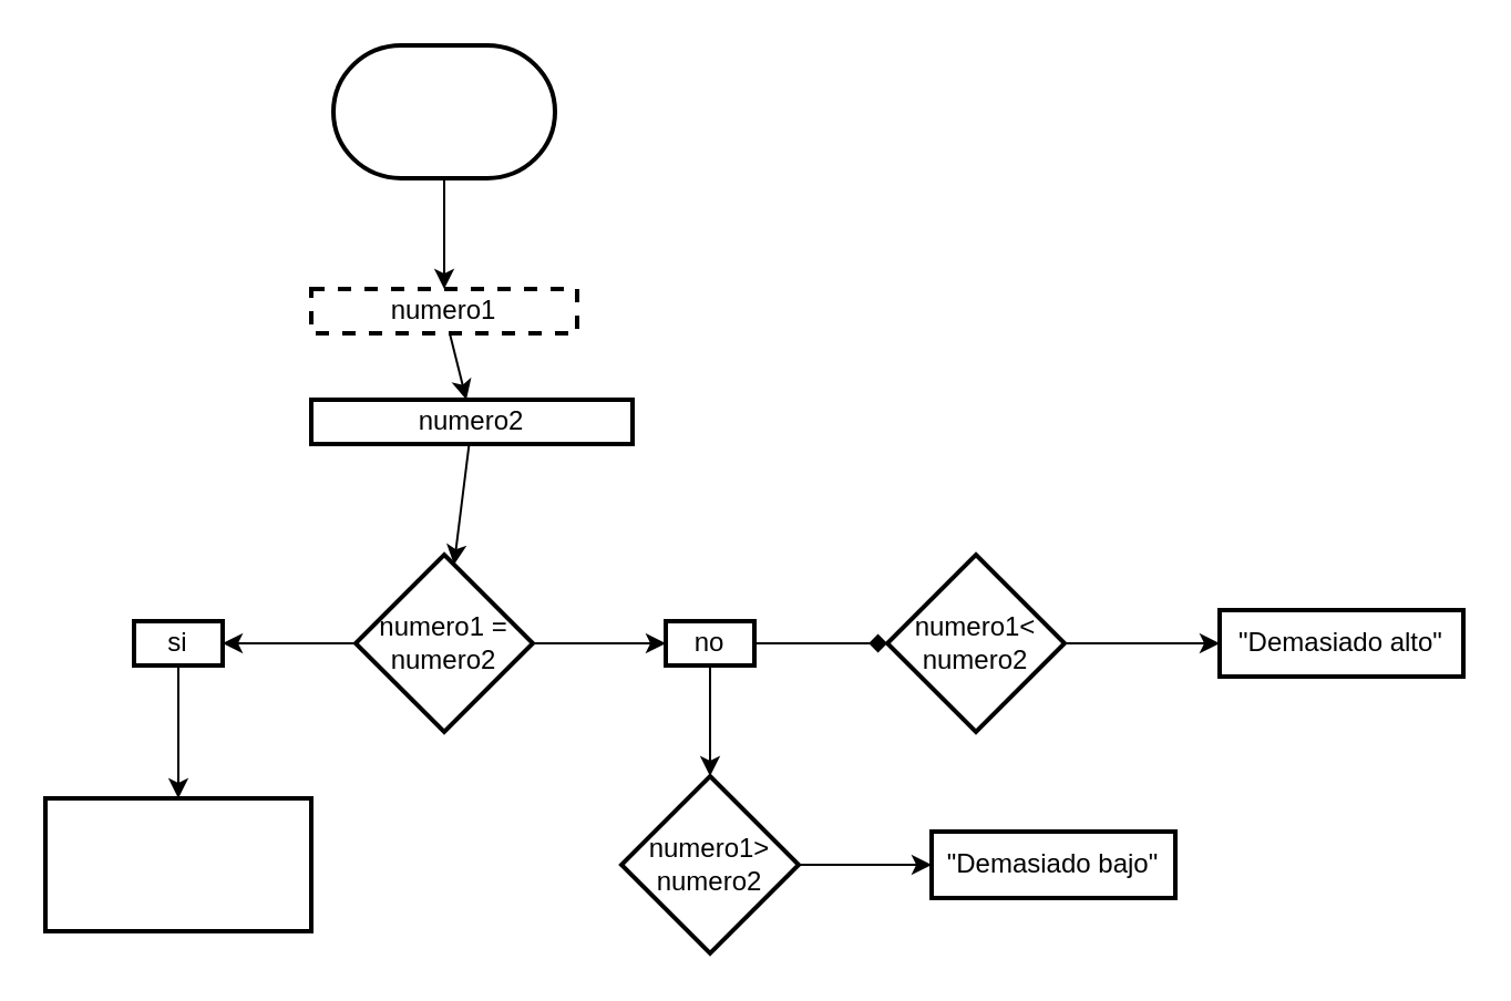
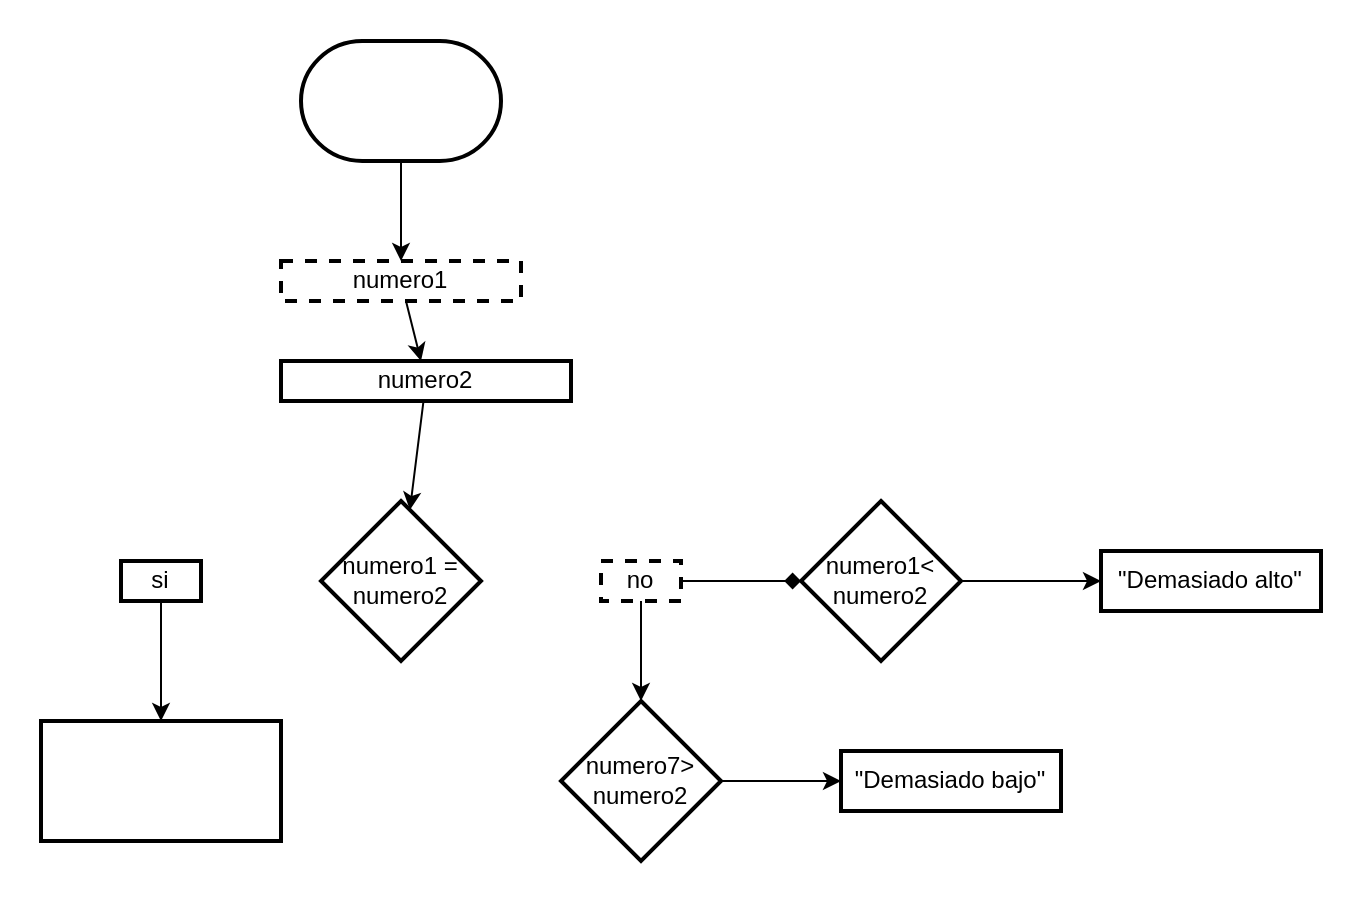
  <mxCell id="0" />
  <mxCell id="1" parent="0" />
  <mxCell id="2" value="" style="edgeStyle=none;html=1;" edge="1" parent="1" source="3" target="5"><mxGeometry relative="1" as="geometry" /></mxCell>
  <mxCell id="3" value="" style="strokeWidth=2;html=1;shape=mxgraph.flowchart.terminator;whiteSpace=wrap;" parent="1" vertex="1"><mxGeometry x="150" y="20" width="100" height="60" as="geometry" /></mxCell>
  <mxCell id="4" value="" style="edgeStyle=none;html=1;" edge="1" parent="1" source="5" target="7"><mxGeometry relative="1" as="geometry" /></mxCell>
  <mxCell id="5" value="numero1" style="whiteSpace=wrap;html=1;strokeWidth=2;dashed=1;" vertex="1" parent="1"><mxGeometry x="140" y="130" width="120" height="20" as="geometry" /></mxCell>
  <mxCell id="6" value="" style="edgeStyle=none;html=1;" edge="1" parent="1" source="7" target="10"><mxGeometry relative="1" as="geometry" /></mxCell>
  <mxCell id="7" value="numero2" style="whiteSpace=wrap;html=1;strokeWidth=2;" vertex="1" parent="1"><mxGeometry x="140" y="180" width="145" height="20" as="geometry" /></mxCell>
- <mxCell id="8" value="" style="edgeStyle=none;html=1;" edge="1" parent="1" source="10" target="13"><mxGeometry relative="1" as="geometry" /></mxCell>
- <mxCell id="9" value="" style="edgeStyle=none;html=1;" edge="1" parent="1" source="10" target="21"><mxGeometry relative="1" as="geometry" /></mxCell>
  <mxCell id="10" value="numero1 = numero2" style="rhombus;whiteSpace=wrap;html=1;strokeWidth=2;" vertex="1" parent="1"><mxGeometry x="160" y="250" width="80" height="80" as="geometry" /></mxCell>
  <mxCell id="11" value="" style="edgeStyle=none;html=1;endArrow=diamond;" edge="1" parent="1" source="13" target="15"><mxGeometry relative="1" as="geometry" /></mxCell>
  <mxCell id="12" value="" style="edgeStyle=none;html=1;" edge="1" parent="1" source="13" target="17"><mxGeometry relative="1" as="geometry" /></mxCell>
- <mxCell id="13" value="no" style="whiteSpace=wrap;html=1;strokeWidth=2;" vertex="1" parent="1"><mxGeometry x="300" y="280" width="40" height="20" as="geometry" /></mxCell>
+ <mxCell id="13" value="no" style="whiteSpace=wrap;html=1;strokeWidth=2;dashed=1;" vertex="1" parent="1"><mxGeometry x="300" y="280" width="40" height="20" as="geometry" /></mxCell>
  <mxCell id="14" value="" style="edgeStyle=none;html=1;" edge="1" parent="1" source="15" target="18"><mxGeometry relative="1" as="geometry" /></mxCell>
  <mxCell id="15" value="numero1&amp;lt; numero2" style="rhombus;whiteSpace=wrap;html=1;strokeWidth=2;" vertex="1" parent="1"><mxGeometry x="400" y="250" width="80" height="80" as="geometry" /></mxCell>
  <mxCell id="16" value="" style="edgeStyle=none;html=1;" edge="1" parent="1" source="17" target="19"><mxGeometry relative="1" as="geometry" /></mxCell>
- <mxCell id="17" value="numero1&amp;gt; numero2" style="rhombus;whiteSpace=wrap;html=1;strokeWidth=2;" vertex="1" parent="1"><mxGeometry x="280" y="350" width="80" height="80" as="geometry" /></mxCell>
+ <mxCell id="17" value="numero7&amp;gt; numero2" style="rhombus;whiteSpace=wrap;html=1;strokeWidth=2;" vertex="1" parent="1"><mxGeometry x="280" y="350" width="80" height="80" as="geometry" /></mxCell>
  <mxCell id="18" value="&quot;Demasiado alto&quot;" style="whiteSpace=wrap;html=1;strokeWidth=2;" vertex="1" parent="1"><mxGeometry x="550" y="275" width="110" height="30" as="geometry" /></mxCell>
  <mxCell id="19" value="&quot;Demasiado bajo&quot;" style="whiteSpace=wrap;html=1;strokeWidth=2;" vertex="1" parent="1"><mxGeometry x="420" y="375" width="110" height="30" as="geometry" /></mxCell>
  <mxCell id="20" value="" style="edgeStyle=none;html=1;" edge="1" parent="1" source="21" target="22"><mxGeometry relative="1" as="geometry" /></mxCell>
  <mxCell id="21" value="si" style="whiteSpace=wrap;html=1;strokeWidth=2;" vertex="1" parent="1"><mxGeometry x="60" y="280" width="40" height="20" as="geometry" /></mxCell>
  <mxCell id="22" value="" style="whiteSpace=wrap;html=1;strokeWidth=2;" vertex="1" parent="1"><mxGeometry x="20" y="360" width="120" height="60" as="geometry" /></mxCell>
